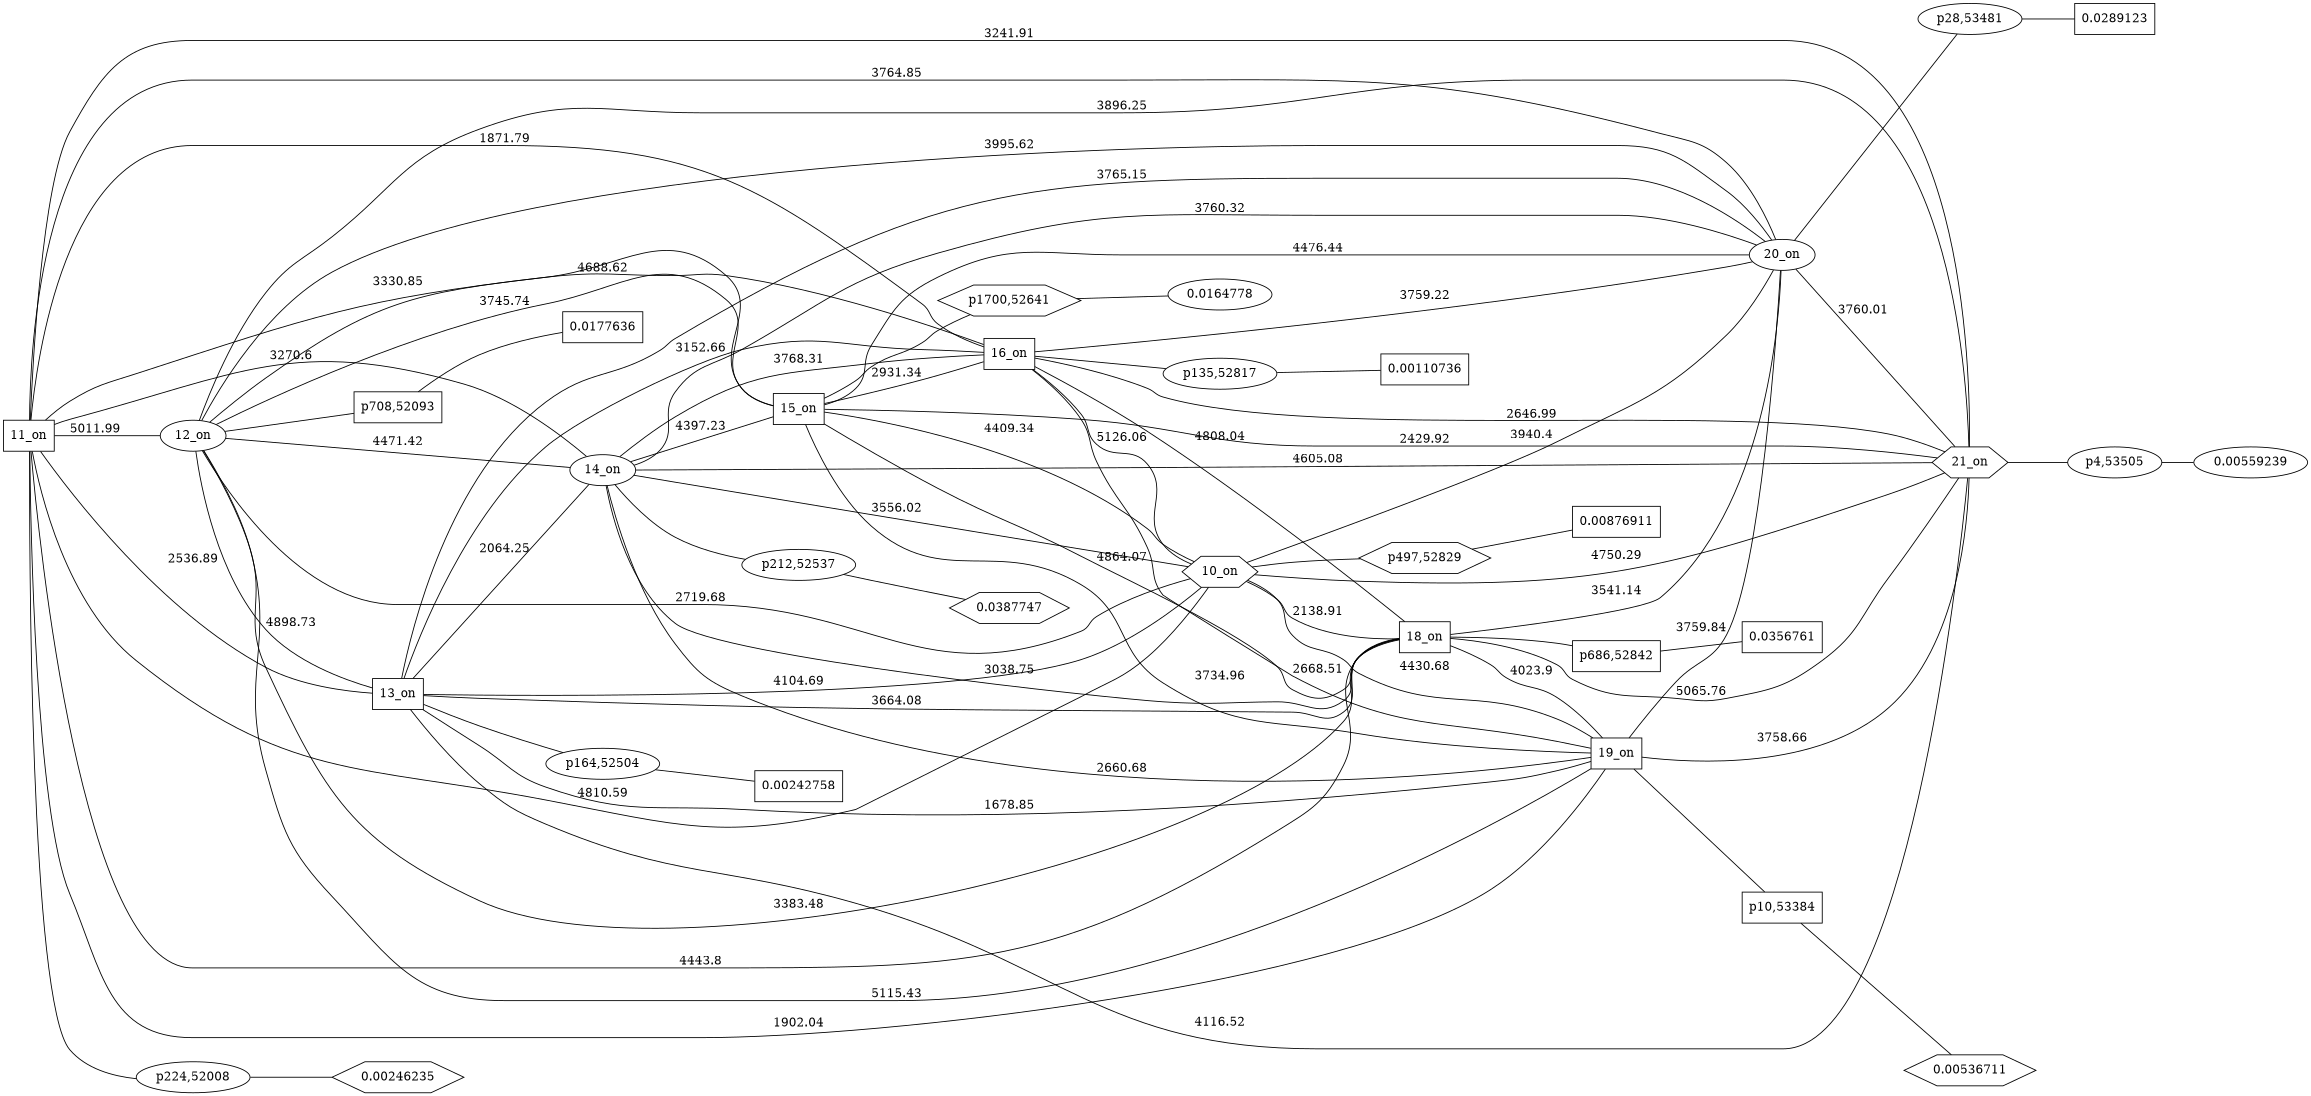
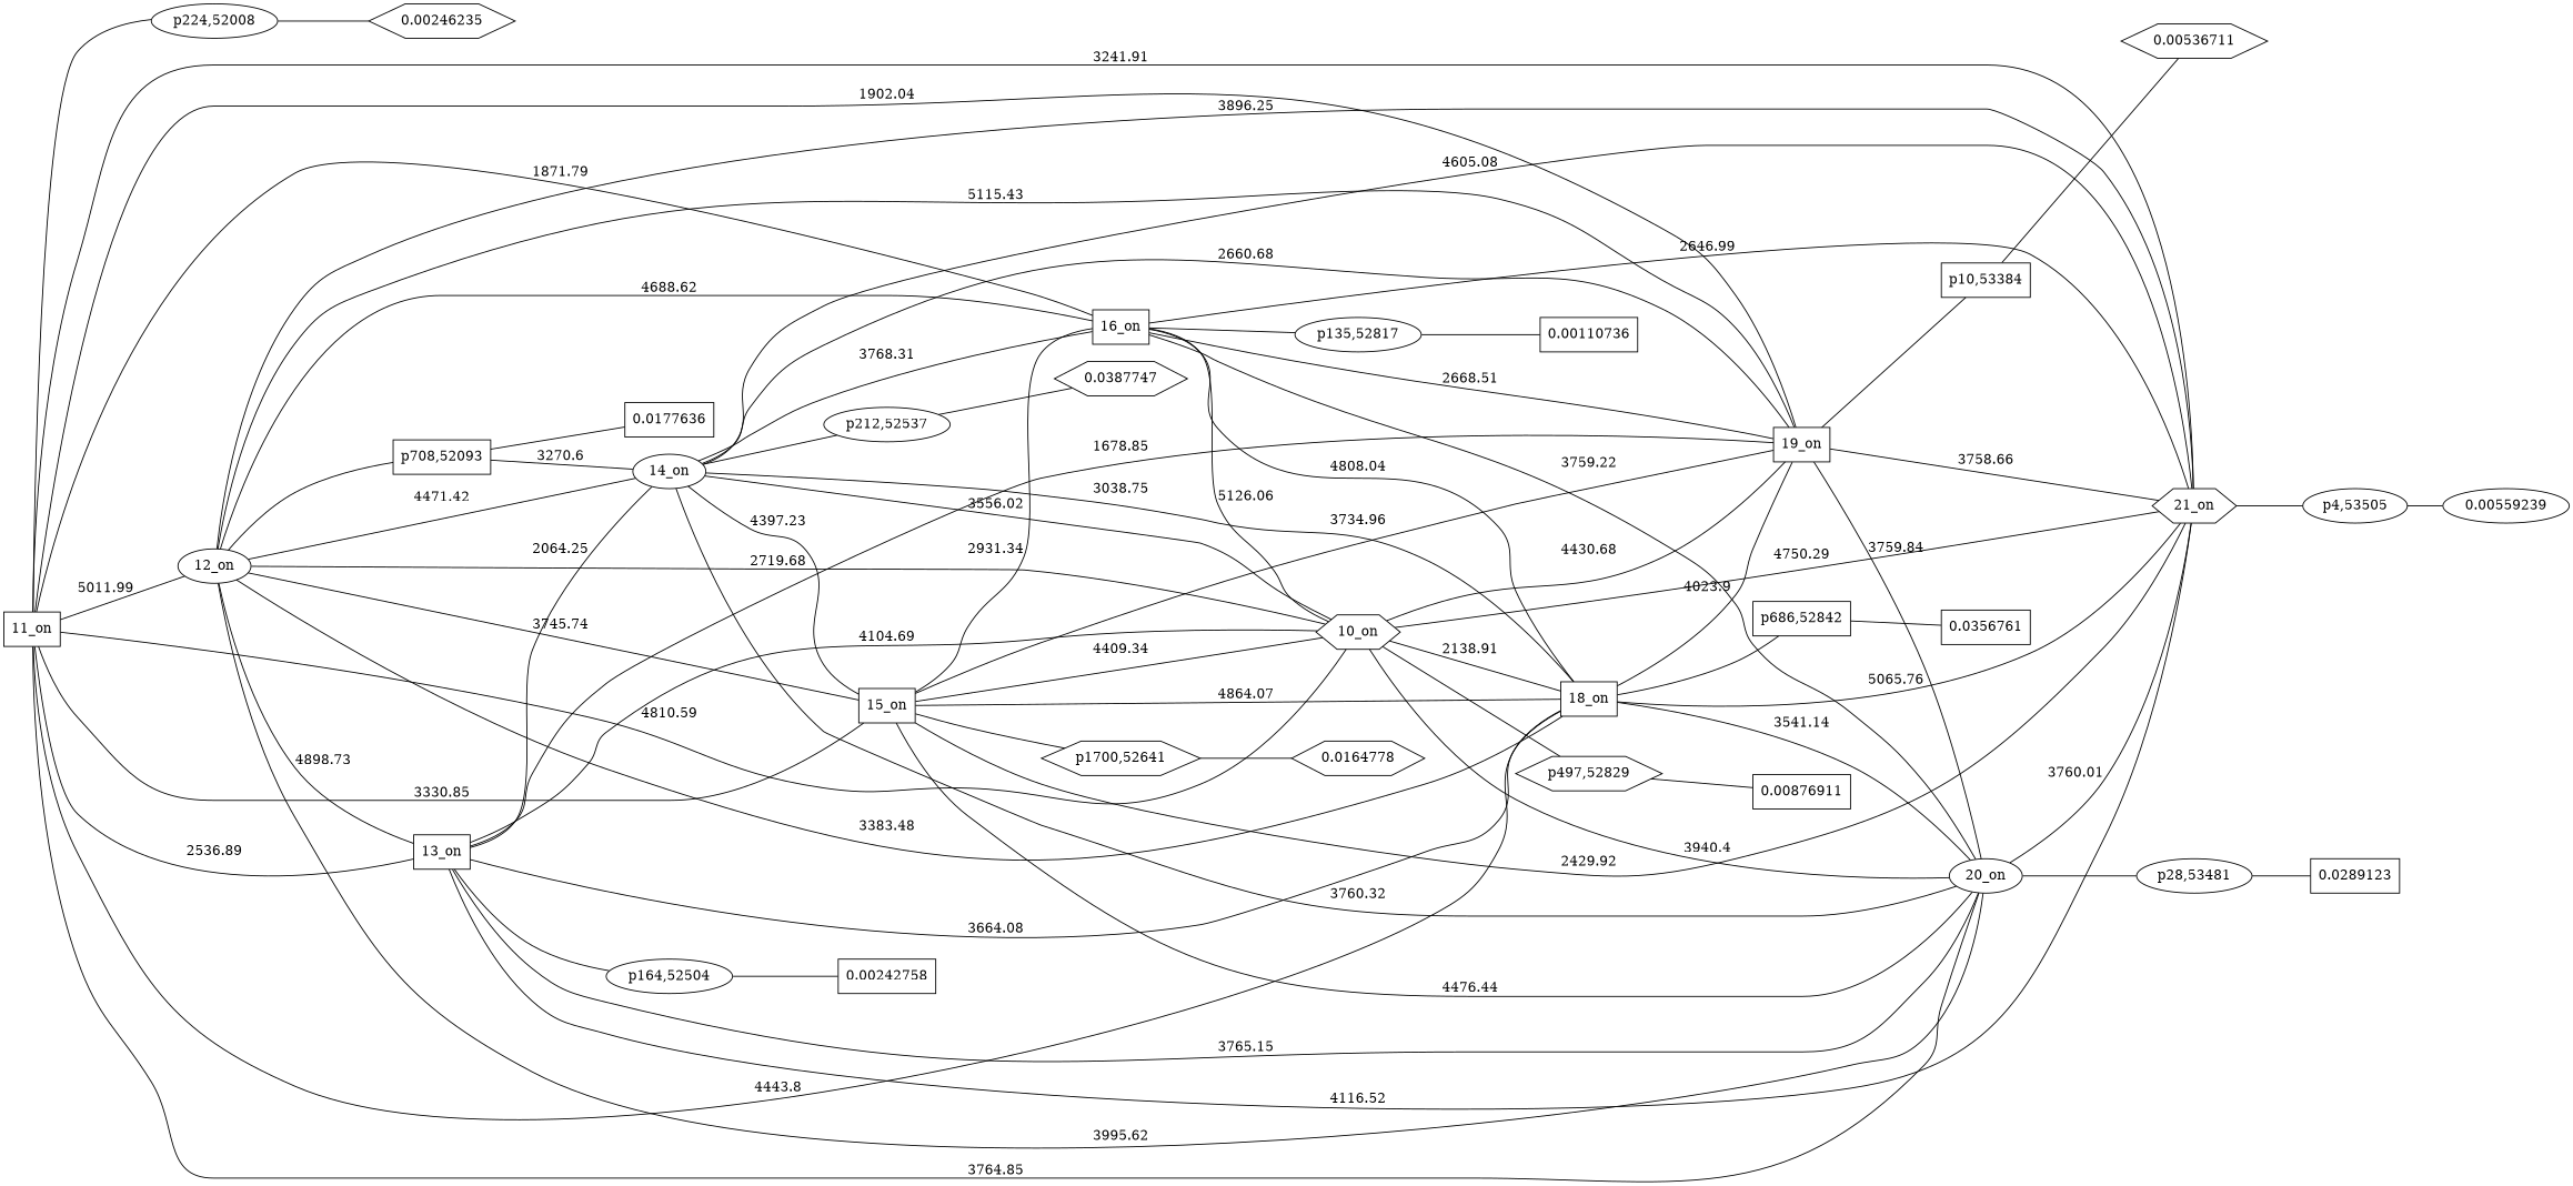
  graph {
    rankdir=LR
    node [shape=box]
    n1 [label=0.00559239 shape=ellipse]
    n2 [label="p4,53505" shape=ellipse]
    n3 [label=0.00536711 shape=hexagon]
    "p10,53384"
    n5 [label=0.0289123]
    "p28,53481" [shape=ellipse]
    n7 [label=0.00110736]
    "p135,52817" [shape=ellipse]
    n9 [label=0.00242758]
    "p164,52504" [shape=ellipse]
    n11 [label=0.0387747 shape=hexagon]
    "p212,52537" [shape=ellipse]
    n13 [label=0.00246235 shape=hexagon]
    "p224,52008" [shape=ellipse]
    n15 [label=0.00876911]
    "p497,52829" [shape=hexagon]
    n17 [label=0.0356761]
    "p686,52842"
    n19 [label=0.0177636]
    "p708,52093"
-   n21 [label=0.0164778 shape=ellipse]
+   n21 [label=0.0164778 shape=hexagon]
    "p1700,52641" [shape=hexagon]
    "11_on"
    "12_on" [shape=ellipse]
    "13_on"
    "14_on" [shape=ellipse]
    "15_on"
    "16_on"
    n29 [label="10_on" shape=hexagon]
    "18_on"
    "19_on"
    "20_on" [shape=ellipse]
    "21_on" [shape=hexagon]
    n2 -- n1
    "p10,53384" -- n3
    "p28,53481" -- n5
    "p135,52817" -- n7
    "p164,52504" -- n9
    "p212,52537" -- n11
    "p224,52008" -- n13
    "p497,52829" -- n15
    "p686,52842" -- n17
    "p708,52093" -- n19
    "p1700,52641" -- n21
    "11_on" -- "p224,52008"
    "11_on" -- "12_on" [label=5011.99]
    "11_on" -- "13_on" [label=2536.89]
-   "11_on" -- "14_on" [label=3270.6]
+   "p708,52093" -- "14_on" [label=3270.6]
    "11_on" -- "15_on" [label=3330.85]
    "11_on" -- "16_on" [label=1871.79]
    "11_on" -- n29 [label=4810.59]
    "11_on" -- "18_on" [label=4443.8]
    "11_on" -- "19_on" [label=1902.04]
    "11_on" -- "20_on" [label=3764.85]
    "11_on" -- "21_on" [label=3241.91]
    "12_on" -- "p708,52093"
    "12_on" -- "13_on" [label=4898.73]
    "12_on" -- "14_on" [label=4471.42]
    "12_on" -- "15_on" [label=3745.74]
    "12_on" -- "16_on" [label=4688.62]
    "12_on" -- n29 [label=2719.68]
    "12_on" -- "18_on" [label=3383.48]
    "12_on" -- "19_on" [label=5115.43]
    "12_on" -- "20_on" [label=3995.62]
    "12_on" -- "21_on" [label=3896.25]
    "13_on" -- "p164,52504"
    "13_on" -- "14_on" [label=2064.25]
-   "13_on" -- "16_on" [label=3152.66]
    "13_on" -- n29 [label=4104.69]
    "13_on" -- "18_on" [label=3664.08]
    "13_on" -- "19_on" [label=1678.85]
    "13_on" -- "20_on" [label=3765.15]
    "13_on" -- "21_on" [label=4116.52]
    "14_on" -- "p212,52537"
    "14_on" -- "15_on" [label=4397.23]
    "14_on" -- "16_on" [label=3768.31]
    "14_on" -- n29 [label=3556.02]
    "14_on" -- "18_on" [label=3038.75]
    "14_on" -- "19_on" [label=2660.68]
    "14_on" -- "20_on" [label=3760.32]
    "14_on" -- "21_on" [label=4605.08]
    "15_on" -- "p1700,52641"
    "15_on" -- "16_on" [label=2931.34]
    "15_on" -- n29 [label=4409.34]
    "15_on" -- "18_on" [label=4864.07]
    "15_on" -- "19_on" [label=3734.96]
    "15_on" -- "20_on" [label=4476.44]
    "15_on" -- "21_on" [label=2429.92]
    "16_on" -- "p135,52817"
    "16_on" -- n29 [label=5126.06]
    "16_on" -- "18_on" [label=4808.04]
    "16_on" -- "19_on" [label=2668.51]
    "16_on" -- "20_on" [label=3759.22]
    "16_on" -- "21_on" [label=2646.99]
    n29 -- "p497,52829"
    n29 -- "18_on" [label=2138.91]
    n29 -- "19_on" [label=4430.68]
    n29 -- "20_on" [label=3940.4]
    n29 -- "21_on" [label=4750.29]
    "18_on" -- "p686,52842"
    "18_on" -- "19_on" [label=4023.9]
    "18_on" -- "20_on" [label=3541.14]
    "18_on" -- "21_on" [label=5065.76]
    "19_on" -- "p10,53384"
    "19_on" -- "20_on" [label=3759.84]
    "19_on" -- "21_on" [label=3758.66]
    "20_on" -- "p28,53481"
    "20_on" -- "21_on" [label=3760.01]
    "21_on" -- n2
  }
